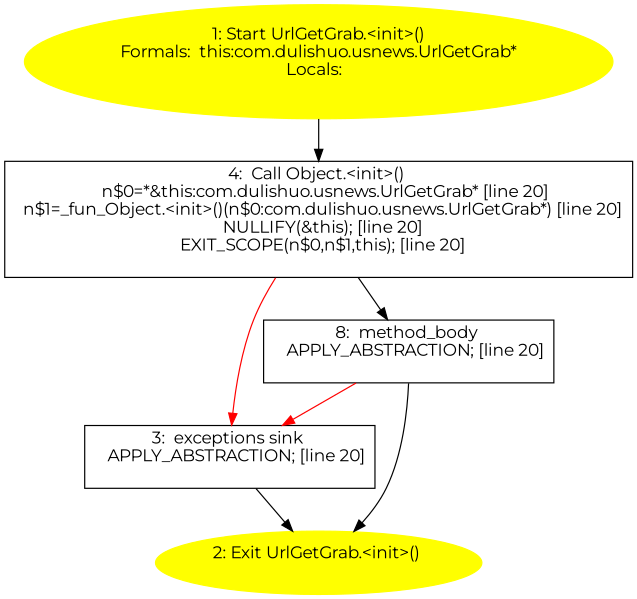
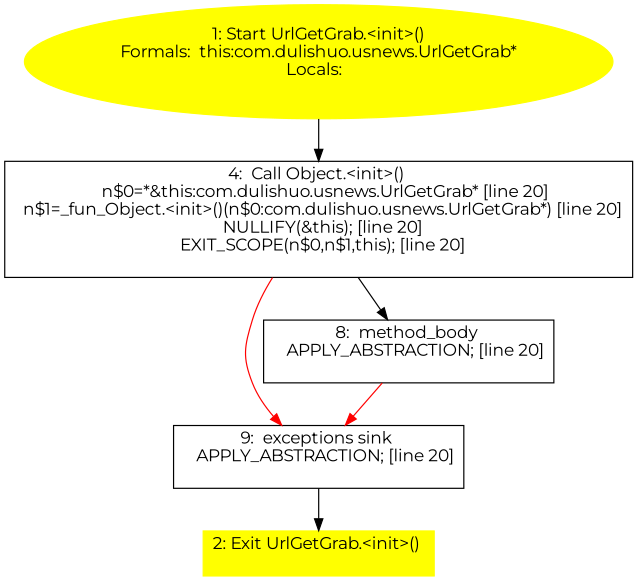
  digraph {
    fontname=Montserrat
    node [fontname=Montserrat shape=box]
    edge [fontname=Montserrat]
    n1 [color=yellow label="1: Start UrlGetGrab.<init>()\nFormals:  this:com.dulishuo.usnews.UrlGetGrab*\nLocals:  \n  " style=filled shape=""]
    n2 [label="4:  Call Object.<init>() \n   n$0=*&this:com.dulishuo.usnews.UrlGetGrab* [line 20]\n  n$1=_fun_Object.<init>()(n$0:com.dulishuo.usnews.UrlGetGrab*) [line 20]\n  NULLIFY(&this); [line 20]\n  EXIT_SCOPE(n$0,n$1,this); [line 20]\n "]
-   n3 [label="3:  exceptions sink \n   APPLY_ABSTRACTION; [line 20]\n "]
+   n3 [label="9:  exceptions sink \n   APPLY_ABSTRACTION; [line 20]\n "]
    n4 [label="8:  method_body \n   APPLY_ABSTRACTION; [line 20]\n "]
-   n5 [color=yellow label="2: Exit UrlGetGrab.<init>() \n  " style=filled shape=""]
+   n5 [color=yellow label="2: Exit UrlGetGrab.<init>() \n  " style=filled]
    n1 -> n2
    n2 -> n3 [color=red]
    n2 -> n4
    n3 -> n5
    n4 -> n3 [color=red]
-   n4 -> n5
  }
